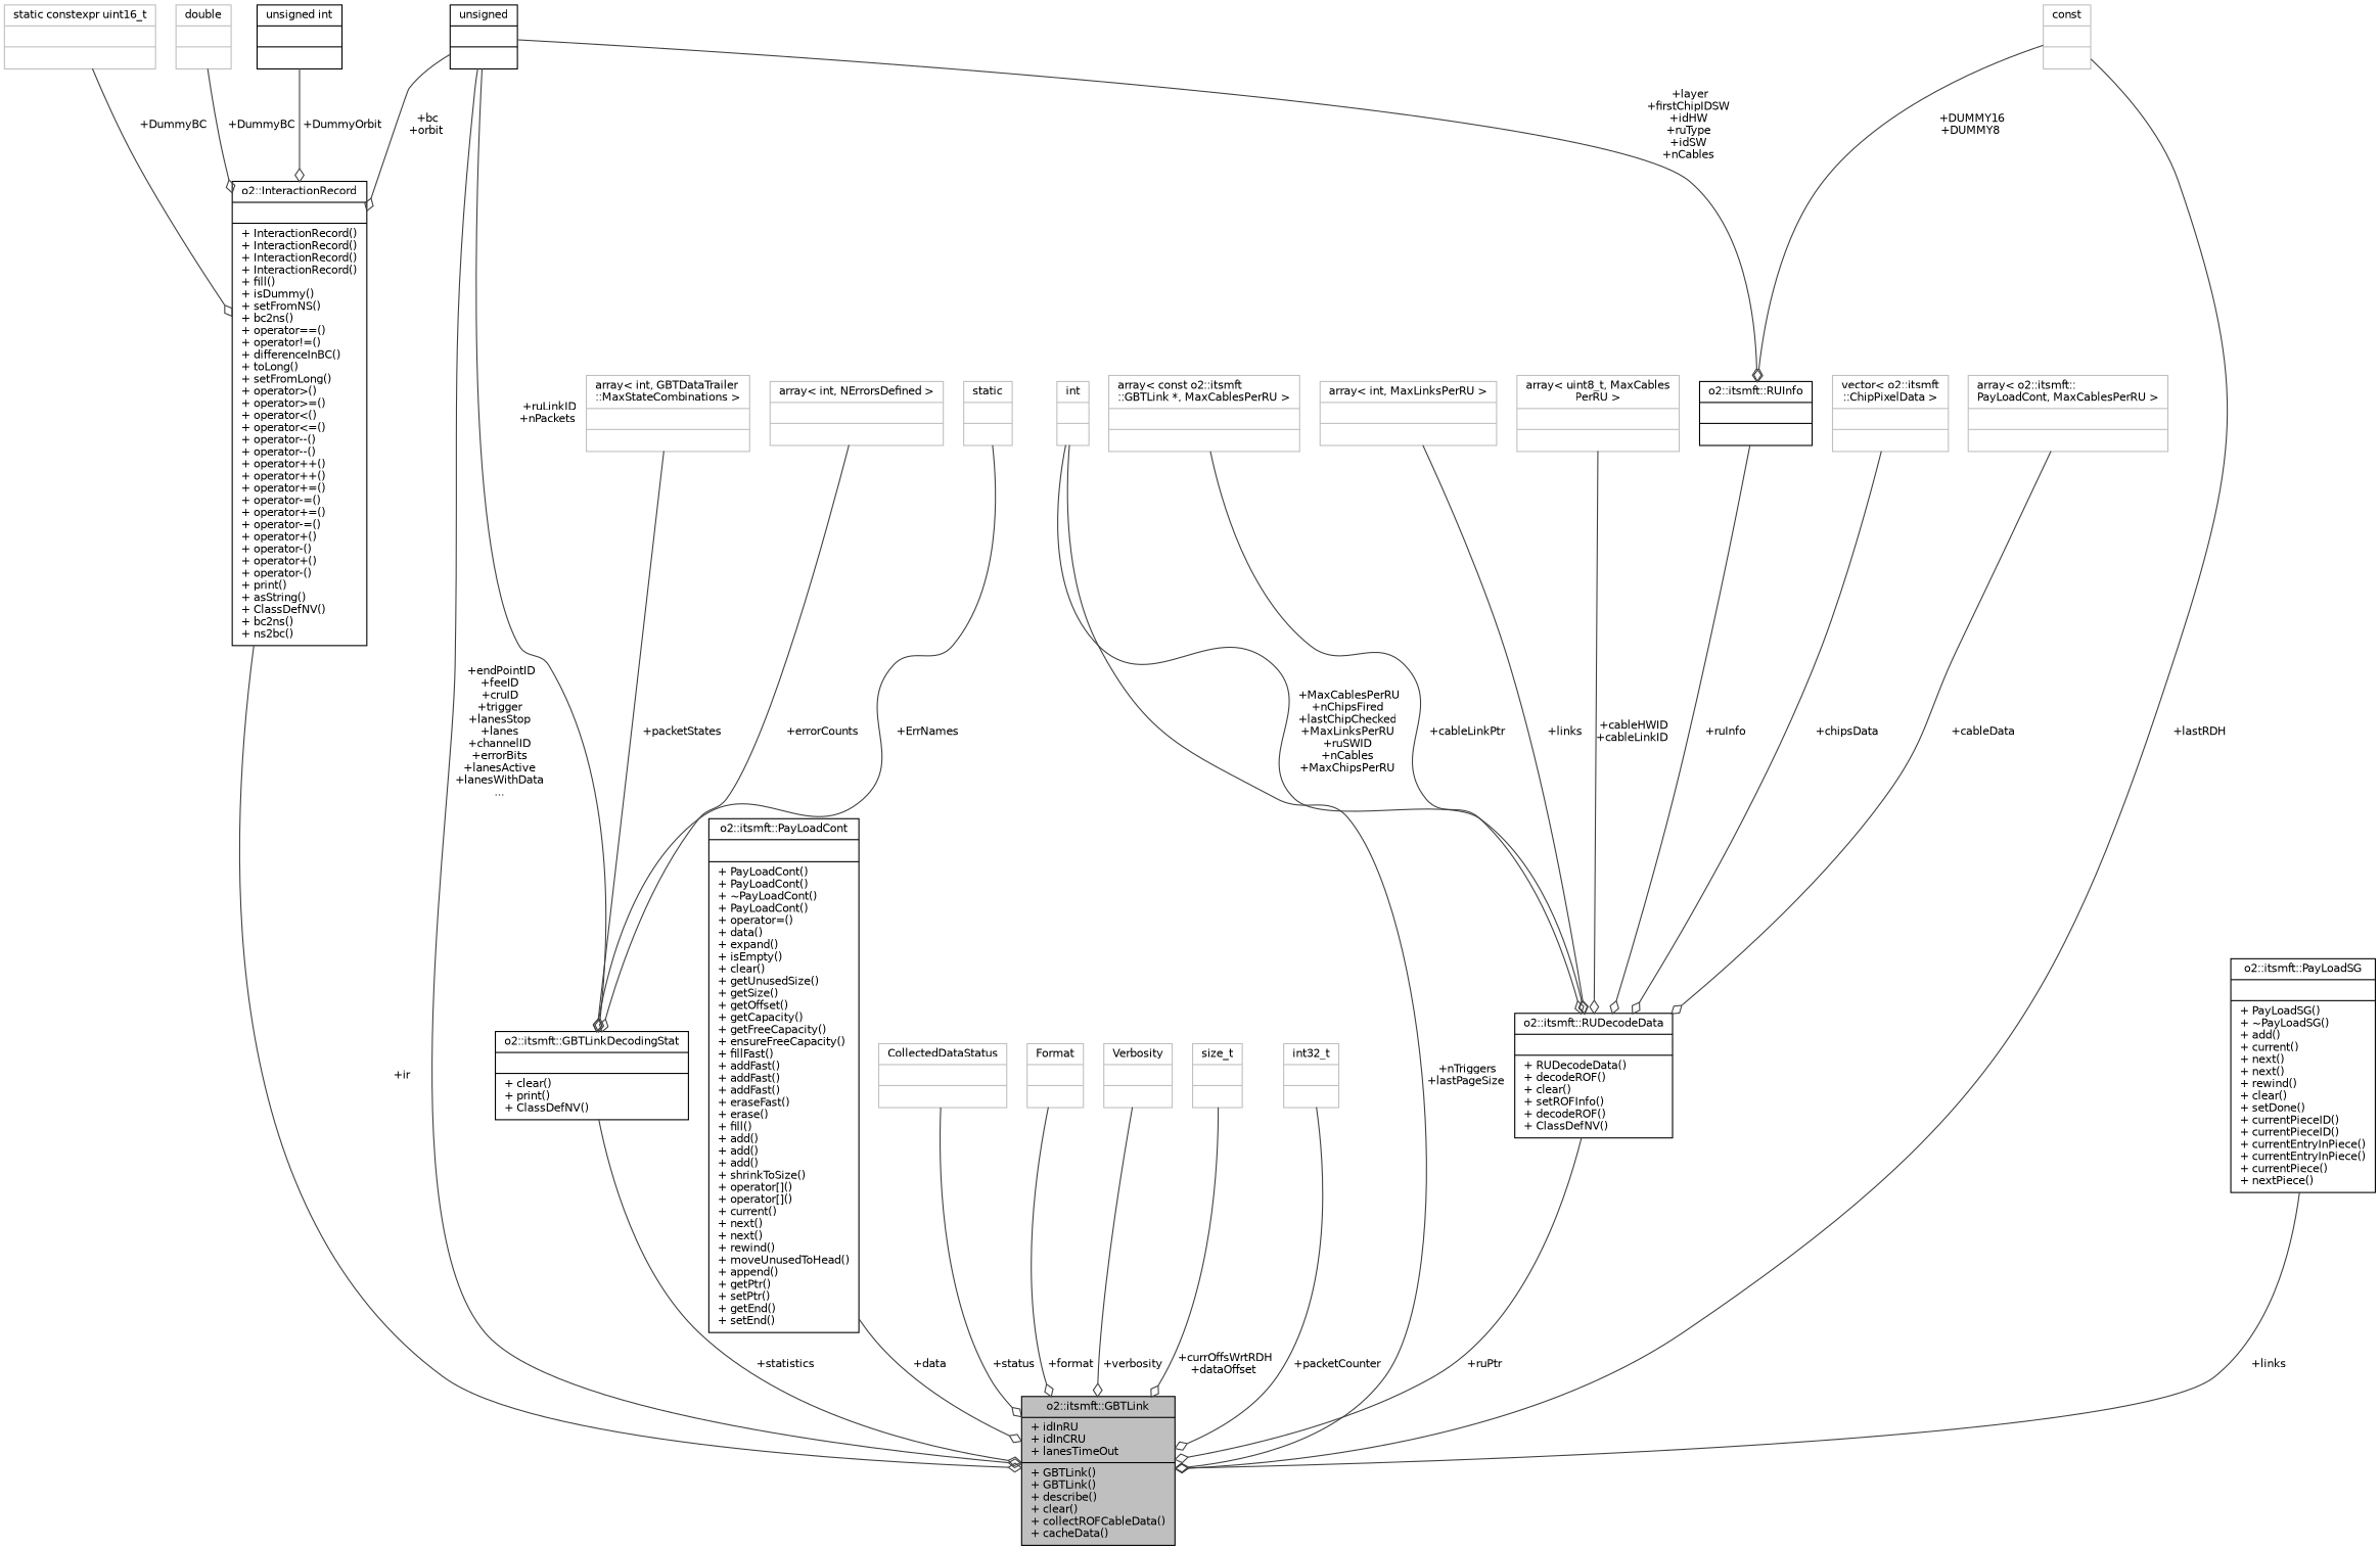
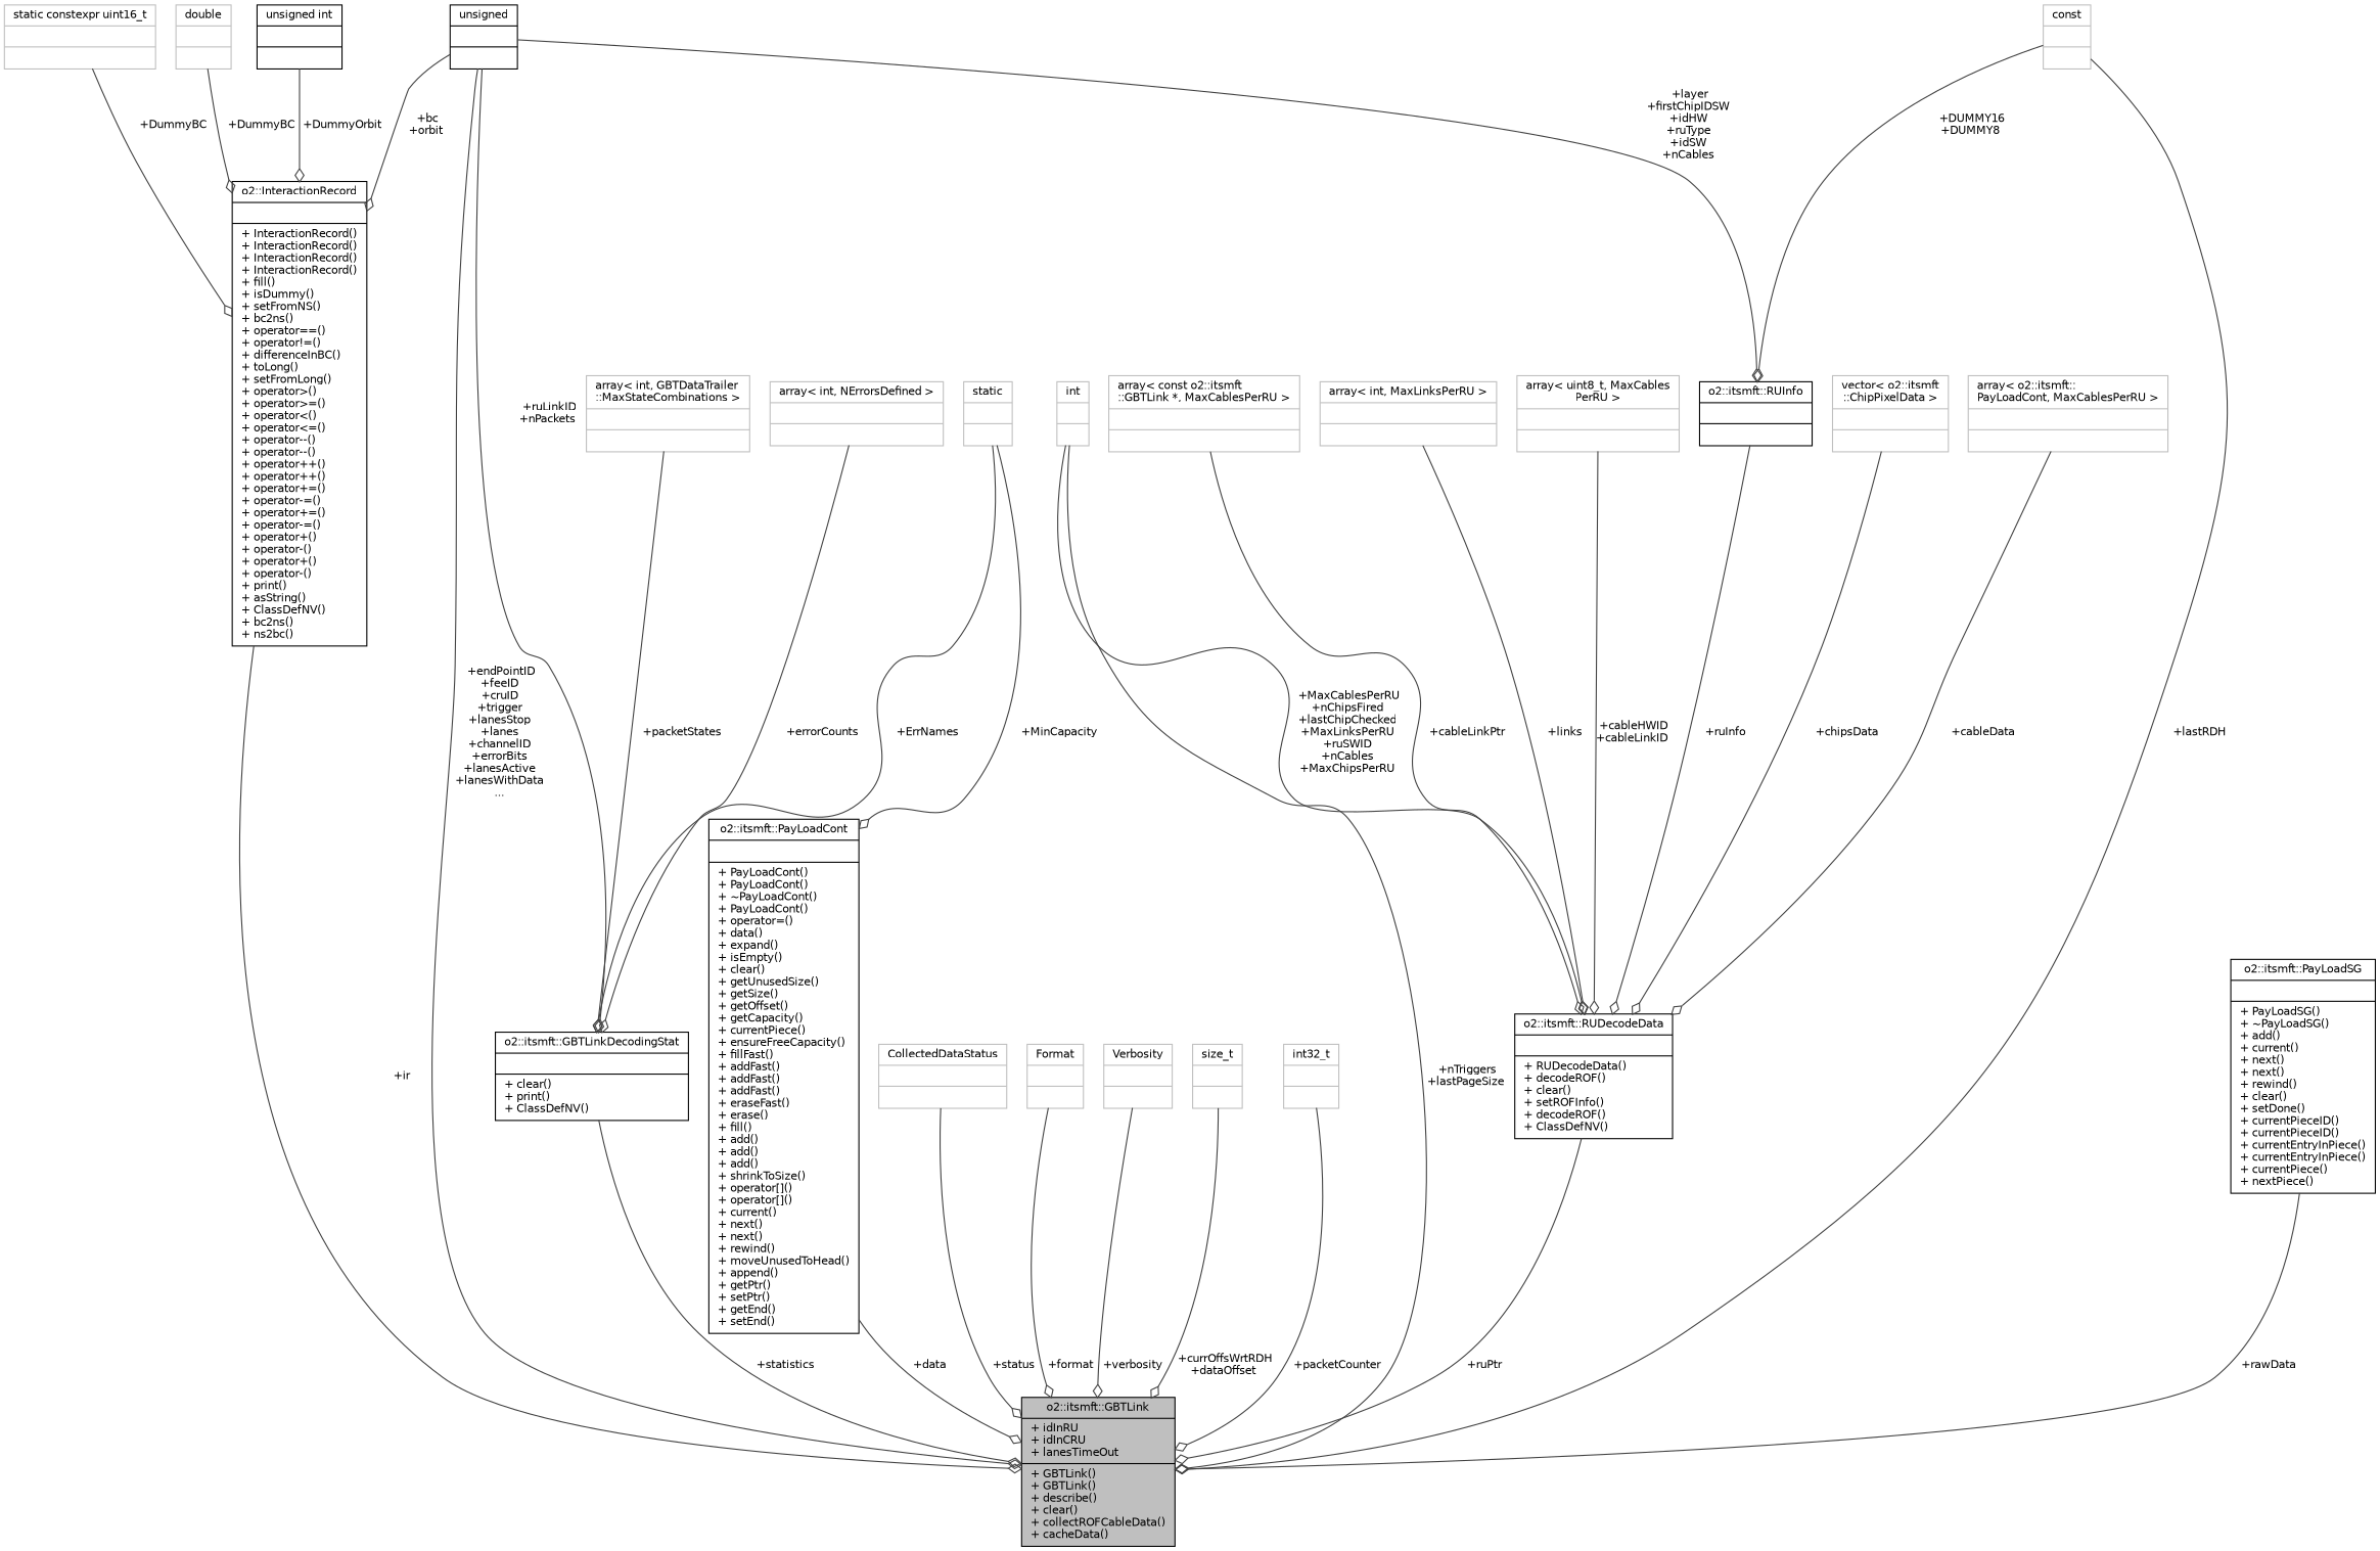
  digraph {
    node [color=grey75 fontname=Helvetica fontsize=10 shape=record]
    edge [arrowhead=odiamond color=grey25 fontname=Helvetica fontsize=10 labelfontname=Helvetica labelfontsize=10 style=solid]
    n1 [color=black fillcolor=grey75 fontcolor=black height=0.2 label="{o2::itsmft::GBTLink\n|+ idInRU\l+ idInCRU\l+ lanesTimeOut\l|+ GBTLink()\l+ GBTLink()\l+ describe()\l+ clear()\l+ collectROFCableData()\l+ cacheData()\l}" style=filled width=0.4]
    n2 [color=black height=0.2 label="{o2::InteractionRecord\n||+ InteractionRecord()\l+ InteractionRecord()\l+ InteractionRecord()\l+ InteractionRecord()\l+ fill()\l+ isDummy()\l+ setFromNS()\l+ bc2ns()\l+ operator==()\l+ operator!=()\l+ differenceInBC()\l+ toLong()\l+ setFromLong()\l+ operator\>()\l+ operator\>=()\l+ operator\<()\l+ operator\<=()\l+ operator--()\l+ operator--()\l+ operator++()\l+ operator++()\l+ operator+=()\l+ operator-=()\l+ operator+=()\l+ operator-=()\l+ operator+()\l+ operator-()\l+ operator+()\l+ operator-()\l+ print()\l+ asString()\l+ ClassDefNV()\l+ bc2ns()\l+ ns2bc()\l}" width=0.4]
    n3 [height=0.2 label="{double\n||}" width=0.4]
    n4 [color=black height=0.2 label="{unsigned int\n||}" width=0.4]
    n5 [color=black height=0.2 label="{unsigned\n||}" width=0.4]
    n6 [color=black height=0.2 label="{o2::itsmft::GBTLinkDecodingStat\n||+ clear()\l+ print()\l+ ClassDefNV()\l}" width=0.4]
    n7 [color=black height=0.2 label="{o2::itsmft::RUInfo\n||}" width=0.4]
    n8 [color=black height=0.2 label="{o2::itsmft::RUDecodeData\n||+ RUDecodeData()\l+ decodeROF()\l+ clear()\l+ setROFInfo()\l+ decodeROF()\l+ ClassDefNV()\l}" width=0.4]
    n9 [height=0.2 label="{static constexpr uint16_t\n||}" width=0.4]
    n10 [height=0.2 label="{CollectedDataStatus\n||}" width=0.4]
    n11 [height=0.2 label="{Format\n||}" width=0.4]
    n12 [height=0.2 label="{Verbosity\n||}" width=0.4]
    n13 [height=0.2 label="{size_t\n||}" width=0.4]
    n14 [height=0.2 label="{int32_t\n||}" width=0.4]
    n15 [height=0.2 label="{int\n||}" width=0.4]
    n16 [height=0.2 label="{array\< int, GBTDataTrailer\l::MaxStateCombinations \>\n||}" width=0.4]
    n17 [height=0.2 label="{array\< int, NErrorsDefined \>\n||}" width=0.4]
    n18 [height=0.2 label="{static\n||}" width=0.4]
-   n19 [color=black height=0.2 label="{o2::itsmft::PayLoadCont\n||+ PayLoadCont()\l+ PayLoadCont()\l+ ~PayLoadCont()\l+ PayLoadCont()\l+ operator=()\l+ data()\l+ expand()\l+ isEmpty()\l+ clear()\l+ getUnusedSize()\l+ getSize()\l+ getOffset()\l+ getCapacity()\l+ getFreeCapacity()\l+ ensureFreeCapacity()\l+ fillFast()\l+ addFast()\l+ addFast()\l+ addFast()\l+ eraseFast()\l+ erase()\l+ fill()\l+ add()\l+ add()\l+ add()\l+ shrinkToSize()\l+ operator[]()\l+ operator[]()\l+ current()\l+ next()\l+ next()\l+ rewind()\l+ moveUnusedToHead()\l+ append()\l+ getPtr()\l+ setPtr()\l+ getEnd()\l+ setEnd()\l}" width=0.4]
+   n19 [color=black height=0.2 label="{o2::itsmft::PayLoadCont\n||+ PayLoadCont()\l+ PayLoadCont()\l+ ~PayLoadCont()\l+ PayLoadCont()\l+ operator=()\l+ data()\l+ expand()\l+ isEmpty()\l+ clear()\l+ getUnusedSize()\l+ getSize()\l+ getOffset()\l+ getCapacity()\l+ currentPiece()\l+ ensureFreeCapacity()\l+ fillFast()\l+ addFast()\l+ addFast()\l+ addFast()\l+ eraseFast()\l+ erase()\l+ fill()\l+ add()\l+ add()\l+ add()\l+ shrinkToSize()\l+ operator[]()\l+ operator[]()\l+ current()\l+ next()\l+ next()\l+ rewind()\l+ moveUnusedToHead()\l+ append()\l+ getPtr()\l+ setPtr()\l+ getEnd()\l+ setEnd()\l}" width=0.4]
    n20 [height=0.2 label="{const\n||}" width=0.4]
    n21 [color=black height=0.2 label="{o2::itsmft::PayLoadSG\n||+ PayLoadSG()\l+ ~PayLoadSG()\l+ add()\l+ current()\l+ next()\l+ next()\l+ rewind()\l+ clear()\l+ setDone()\l+ currentPieceID()\l+ currentPieceID()\l+ currentEntryInPiece()\l+ currentEntryInPiece()\l+ currentPiece()\l+ nextPiece()\l}" width=0.4]
    n22 [height=0.2 label="{vector\< o2::itsmft\l::ChipPixelData \>\n||}" width=0.4]
    n23 [height=0.2 label="{array\< o2::itsmft::\lPayLoadCont, MaxCablesPerRU \>\n||}" width=0.4]
    n24 [height=0.2 label="{array\< const o2::itsmft\l::GBTLink *, MaxCablesPerRU \>\n||}" width=0.4]
    n25 [height=0.2 label="{array\< int, MaxLinksPerRU \>\n||}" width=0.4]
    n26 [height=0.2 label="{array\< uint8_t, MaxCables\lPerRU \>\n||}" width=0.4]
    n2 -> n1 [label=" +ir"]
    n3 -> n2 [label=" +DummyBC"]
    n4 -> n2 [label=" +DummyOrbit"]
    n5 -> n1 [label=" +endPointID\n+feeID\n+cruID\n+trigger\n+lanesStop\n+lanes\n+channelID\n+errorBits\n+lanesActive\n+lanesWithData\n..."]
    n5 -> n2 [label=" +bc\n+orbit"]
    n5 -> n6 [label=" +ruLinkID\n+nPackets"]
    n5 -> n7 [label=" +layer\n+firstChipIDSW\n+idHW\n+ruType\n+idSW\n+nCables"]
    n6 -> n1 [label=" +statistics"]
    n7 -> n8 [label=" +ruInfo"]
    n8 -> n1 [label=" +ruPtr"]
    n9 -> n2 [label=" +DummyBC"]
    n10 -> n1 [label=" +status"]
    n11 -> n1 [label=" +format"]
    n12 -> n1 [label=" +verbosity"]
    n13 -> n1 [label=" +currOffsWrtRDH\n+dataOffset"]
    n14 -> n1 [label=" +packetCounter"]
    n15 -> n1 [label=" +nTriggers\n+lastPageSize"]
    n15 -> n8 [label=" +MaxCablesPerRU\n+nChipsFired\n+lastChipChecked\n+MaxLinksPerRU\n+ruSWID\n+nCables\n+MaxChipsPerRU"]
    n16 -> n6 [label=" +packetStates"]
    n17 -> n6 [label=" +errorCounts"]
    n18 -> n6 [label=" +ErrNames"]
+   n18 -> n19 [label=" +MinCapacity"]
    n19 -> n1 [label=" +data"]
    n20 -> n1 [label=" +lastRDH"]
    n20 -> n7 [label=" +DUMMY16\n+DUMMY8"]
-   n21 -> n1 [label=" +links"]
+   n21 -> n1 [label=" +rawData"]
    n22 -> n8 [label=" +chipsData"]
    n23 -> n8 [label=" +cableData"]
    n24 -> n8 [label=" +cableLinkPtr"]
    n25 -> n8 [label=" +links"]
    n26 -> n8 [label=" +cableHWID\n+cableLinkID"]
  }
